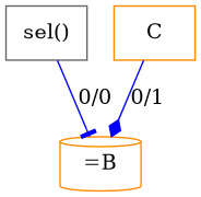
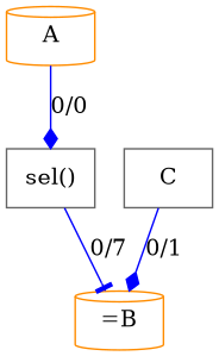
  digraph {
    rankdir=TD
    node [color=darkorange shape=cylinder]
    edge [arrowhead=diamond color=blue]
+   n1 [label=A]
    n2 [color=gray40 label="sel()" shape=box]
    n3 [label="=B"]
-   n4 [label=C shape=box]
-   n2 -> n3 [arrowhead=tee label="0/0"]
+   n4 [color=gray40 label=C shape=box]
+   n1 -> n2 [label="0/0"]
+   n2 -> n3 [arrowhead=tee label="0/7"]
    n4 -> n3 [label="0/1"]
  }
